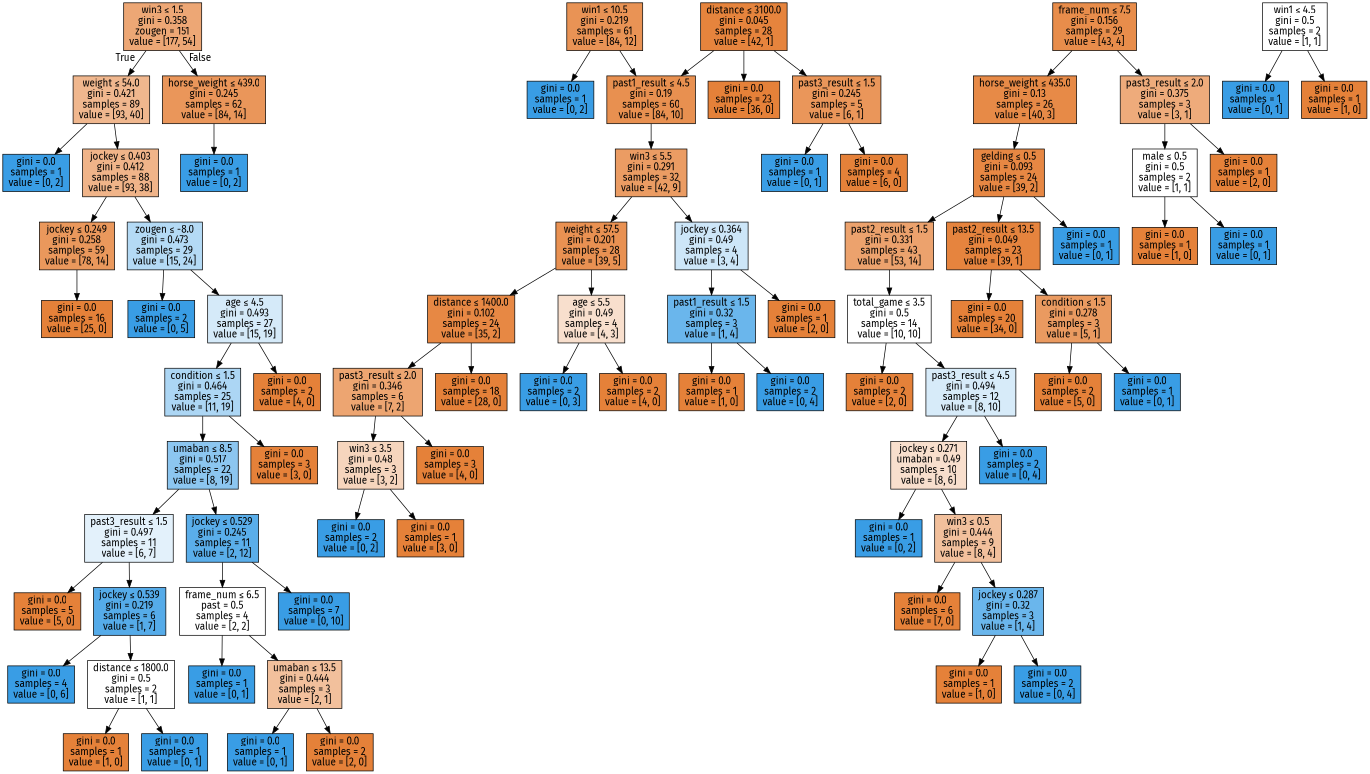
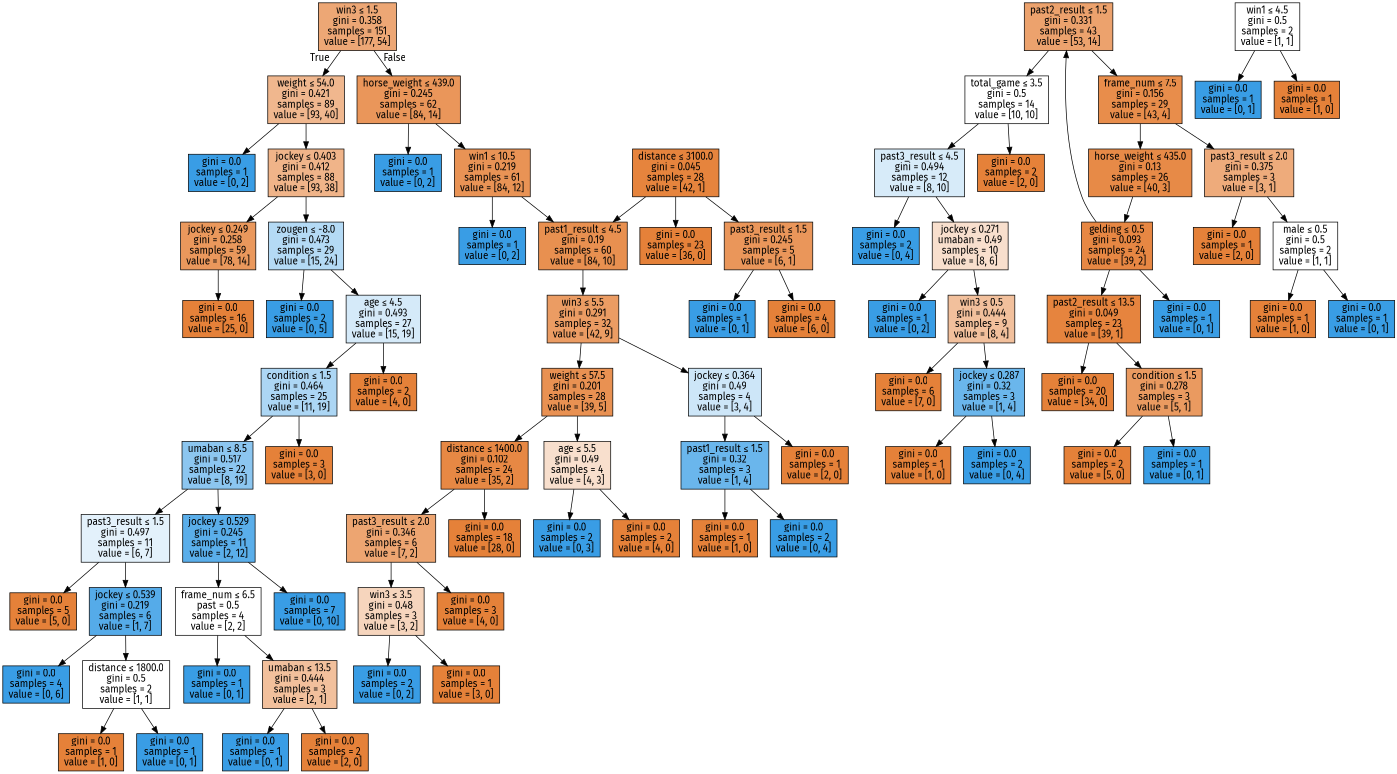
  digraph {
    fontname="Fira Sans"
    node [color=black fillcolor="#e58139ff" fontname="Fira Sans" shape=box style=filled]
    edge [fontname="Fira Sans"]
-   n1 [fillcolor="#e58139b1" label=<win3 &le; 1.5<br/>gini = 0.358<br/>zougen = 151<br/>value = [177, 54]>]
+   n1 [fillcolor="#e58139b1" label=<win3 &le; 1.5<br/>gini = 0.358<br/>samples = 151<br/>value = [177, 54]>]
    n2 [fillcolor="#e5813991" label=<weight &le; 54.0<br/>gini = 0.421<br/>samples = 89<br/>value = [93, 40]>]
    n3 [fillcolor="#e58139d4" label=<horse_weight &le; 439.0<br/>gini = 0.245<br/>samples = 62<br/>value = [84, 14]>]
    n4 [fillcolor="#399de5ff" label=<gini = 0.0<br/>samples = 1<br/>value = [0, 2]>]
    n5 [fillcolor="#e5813997" label=<jockey &le; 0.403<br/>gini = 0.412<br/>samples = 88<br/>value = [93, 38]>]
    n6 [fillcolor="#399de5ff" label=<gini = 0.0<br/>samples = 1<br/>value = [0, 2]>]
    n7 [fillcolor="#e58139db" label=<win1 &le; 10.5<br/>gini = 0.219<br/>samples = 61<br/>value = [84, 12]>]
    n8 [fillcolor="#e58139d1" label=<jockey &le; 0.249<br/>gini = 0.258<br/>samples = 59<br/>value = [78, 14]>]
    n9 [fillcolor="#399de560" label=<zougen &le; -8.0<br/>gini = 0.473<br/>samples = 29<br/>value = [15, 24]>]
    n10 [label=<gini = 0.0<br/>samples = 16<br/>value = [25, 0]>]
    n11 [fillcolor="#399de5ff" label=<gini = 0.0<br/>samples = 2<br/>value = [0, 5]>]
    n12 [fillcolor="#399de536" label=<age &le; 4.5<br/>gini = 0.493<br/>samples = 27<br/>value = [15, 19]>]
    n13 [fillcolor="#e58139bc" label=<past2_result &le; 1.5<br/>gini = 0.331<br/>samples = 43<br/>value = [53, 14]>]
    n14 [fillcolor="#e5813900" label=<total_game &le; 3.5<br/>gini = 0.5<br/>samples = 14<br/>value = [10, 10]>]
    n15 [fillcolor="#e58139e7" label=<frame_num &le; 7.5<br/>gini = 0.156<br/>samples = 29<br/>value = [43, 4]>]
    n16 [label=<gini = 0.0<br/>samples = 2<br/>value = [2, 0]>]
    n17 [fillcolor="#399de533" label=<past3_result &le; 4.5<br/>gini = 0.494<br/>samples = 12<br/>value = [8, 10]>]
    n18 [fillcolor="#e58139ec" label=<horse_weight &le; 435.0<br/>gini = 0.13<br/>samples = 26<br/>value = [40, 3]>]
    n19 [fillcolor="#e58139aa" label=<past3_result &le; 2.0<br/>gini = 0.375<br/>samples = 3<br/>value = [3, 1]>]
    n20 [fillcolor="#e5813940" label=<jockey &le; 0.271<br/>umaban = 0.49<br/>samples = 10<br/>value = [8, 6]>]
    n21 [fillcolor="#399de5ff" label=<gini = 0.0<br/>samples = 2<br/>value = [0, 4]>]
    n22 [fillcolor="#399de5ff" label=<gini = 0.0<br/>samples = 1<br/>value = [0, 2]>]
    n23 [fillcolor="#e581397f" label=<win3 &le; 0.5<br/>gini = 0.444<br/>samples = 9<br/>value = [8, 4]>]
    n24 [label=<gini = 0.0<br/>samples = 6<br/>value = [7, 0]>]
    n25 [fillcolor="#399de5bf" label=<jockey &le; 0.287<br/>gini = 0.32<br/>samples = 3<br/>value = [1, 4]>]
    n26 [label=<gini = 0.0<br/>samples = 1<br/>value = [1, 0]>]
    n27 [fillcolor="#399de5ff" label=<gini = 0.0<br/>samples = 2<br/>value = [0, 4]>]
    n28 [fillcolor="#e58139f2" label=<gelding &le; 0.5<br/>gini = 0.093<br/>samples = 24<br/>value = [39, 2]>]
    n29 [fillcolor="#e5813900" label=<male &le; 0.5<br/>gini = 0.5<br/>samples = 2<br/>value = [1, 1]>]
    n30 [label=<gini = 0.0<br/>samples = 1<br/>value = [2, 0]>]
    n31 [fillcolor="#e5813900" label=<win1 &le; 4.5<br/>gini = 0.5<br/>samples = 2<br/>value = [1, 1]>]
    n32 [fillcolor="#399de5ff" label=<gini = 0.0<br/>samples = 1<br/>value = [0, 1]>]
    n33 [label=<gini = 0.0<br/>samples = 1<br/>value = [1, 0]>]
    n34 [fillcolor="#e58139f8" label=<past2_result &le; 13.5<br/>gini = 0.049<br/>samples = 23<br/>value = [39, 1]>]
    n35 [fillcolor="#399de5ff" label=<gini = 0.0<br/>samples = 1<br/>value = [0, 1]>]
    n36 [label=<gini = 0.0<br/>samples = 20<br/>value = [34, 0]>]
    n37 [fillcolor="#e58139cc" label=<condition &le; 1.5<br/>gini = 0.278<br/>samples = 3<br/>value = [5, 1]>]
    n38 [label=<gini = 0.0<br/>samples = 2<br/>value = [5, 0]>]
    n39 [fillcolor="#399de5ff" label=<gini = 0.0<br/>samples = 1<br/>value = [0, 1]>]
    n40 [label=<gini = 0.0<br/>samples = 1<br/>value = [1, 0]>]
    n41 [fillcolor="#399de5ff" label=<gini = 0.0<br/>samples = 1<br/>value = [0, 1]>]
    n42 [fillcolor="#399de56b" label=<condition &le; 1.5<br/>gini = 0.464<br/>samples = 25<br/>value = [11, 19]>]
    n43 [label=<gini = 0.0<br/>samples = 2<br/>value = [4, 0]>]
    n44 [fillcolor="#399de594" label=<umaban &le; 8.5<br/>gini = 0.517<br/>samples = 22<br/>value = [8, 19]>]
    n45 [label=<gini = 0.0<br/>samples = 3<br/>value = [3, 0]>]
    n46 [fillcolor="#399de524" label=<past3_result &le; 1.5<br/>gini = 0.497<br/>samples = 11<br/>value = [6, 7]>]
    n47 [fillcolor="#399de5d4" label=<jockey &le; 0.529<br/>gini = 0.245<br/>samples = 11<br/>value = [2, 12]>]
    n48 [label=<gini = 0.0<br/>samples = 5<br/>value = [5, 0]>]
    n49 [fillcolor="#399de5db" label=<jockey &le; 0.539<br/>gini = 0.219<br/>samples = 6<br/>value = [1, 7]>]
    n50 [fillcolor="#e5813900" label=<frame_num &le; 6.5<br/>past = 0.5<br/>samples = 4<br/>value = [2, 2]>]
    n51 [fillcolor="#399de5ff" label=<gini = 0.0<br/>samples = 7<br/>value = [0, 10]>]
    n52 [fillcolor="#399de5ff" label=<gini = 0.0<br/>samples = 4<br/>value = [0, 6]>]
    n53 [fillcolor="#e5813900" label=<distance &le; 1800.0<br/>gini = 0.5<br/>samples = 2<br/>value = [1, 1]>]
    n54 [label=<gini = 0.0<br/>samples = 1<br/>value = [1, 0]>]
    n55 [fillcolor="#399de5ff" label=<gini = 0.0<br/>samples = 1<br/>value = [0, 1]>]
    n56 [fillcolor="#399de5ff" label=<gini = 0.0<br/>samples = 1<br/>value = [0, 1]>]
    n57 [fillcolor="#e581397f" label=<umaban &le; 13.5<br/>gini = 0.444<br/>samples = 3<br/>value = [2, 1]>]
    n58 [fillcolor="#399de5ff" label=<gini = 0.0<br/>samples = 1<br/>value = [0, 1]>]
    n59 [label=<gini = 0.0<br/>samples = 2<br/>value = [2, 0]>]
    n60 [fillcolor="#e58139e1" label=<past1_result &le; 4.5<br/>gini = 0.19<br/>samples = 60<br/>value = [84, 10]>]
    n61 [fillcolor="#399de5ff" label=<gini = 0.0<br/>samples = 1<br/>value = [0, 2]>]
    n62 [fillcolor="#e58139c8" label=<win3 &le; 5.5<br/>gini = 0.291<br/>samples = 32<br/>value = [42, 9]>]
    n63 [fillcolor="#e58139de" label=<weight &le; 57.5<br/>gini = 0.201<br/>samples = 28<br/>value = [39, 5]>]
    n64 [fillcolor="#399de540" label=<jockey &le; 0.364<br/>gini = 0.49<br/>samples = 4<br/>value = [3, 4]>]
    n65 [fillcolor="#e58139f9" label=<distance &le; 3100.0<br/>gini = 0.045<br/>samples = 28<br/>value = [42, 1]>]
    n66 [label=<gini = 0.0<br/>samples = 23<br/>value = [36, 0]>]
    n67 [fillcolor="#e58139d4" label=<past3_result &le; 1.5<br/>gini = 0.245<br/>samples = 5<br/>value = [6, 1]>]
    n68 [fillcolor="#e58139f0" label=<distance &le; 1400.0<br/>gini = 0.102<br/>samples = 24<br/>value = [35, 2]>]
    n69 [fillcolor="#e5813940" label=<age &le; 5.5<br/>gini = 0.49<br/>samples = 4<br/>value = [4, 3]>]
    n70 [fillcolor="#399de5bf" label=<past1_result &le; 1.5<br/>gini = 0.32<br/>samples = 3<br/>value = [1, 4]>]
    n71 [label=<gini = 0.0<br/>samples = 1<br/>value = [2, 0]>]
    n72 [fillcolor="#e58139b6" label=<past3_result &le; 2.0<br/>gini = 0.346<br/>samples = 6<br/>value = [7, 2]>]
    n73 [label=<gini = 0.0<br/>samples = 18<br/>value = [28, 0]>]
    n74 [fillcolor="#399de5ff" label=<gini = 0.0<br/>samples = 2<br/>value = [0, 3]>]
    n75 [label=<gini = 0.0<br/>samples = 2<br/>value = [4, 0]>]
    n76 [fillcolor="#e5813955" label=<win3 &le; 3.5<br/>gini = 0.48<br/>samples = 3<br/>value = [3, 2]>]
    n77 [label=<gini = 0.0<br/>samples = 3<br/>value = [4, 0]>]
    n78 [fillcolor="#399de5ff" label=<gini = 0.0<br/>samples = 2<br/>value = [0, 2]>]
    n79 [label=<gini = 0.0<br/>samples = 1<br/>value = [3, 0]>]
    n80 [label=<gini = 0.0<br/>samples = 1<br/>value = [1, 0]>]
    n81 [fillcolor="#399de5ff" label=<gini = 0.0<br/>samples = 2<br/>value = [0, 4]>]
    n82 [fillcolor="#399de5ff" label=<gini = 0.0<br/>samples = 1<br/>value = [0, 1]>]
    n83 [label=<gini = 0.0<br/>samples = 4<br/>value = [6, 0]>]
    n1 -> n2 [headlabel=True labelangle=45 labeldistance=2.5]
    n1 -> n3 [headlabel=False labelangle=-45 labeldistance=2.5]
    n2 -> n4
    n2 -> n5
    n3 -> n6
+   n3 -> n7
    n5 -> n8
    n5 -> n9
    n7 -> n60
    n7 -> n61
    n8 -> n10
    n9 -> n11
    n9 -> n12
    n12 -> n42
    n12 -> n43
    n13 -> n14
+   n13 -> n15
    n14 -> n16
    n14 -> n17
    n15 -> n18
    n15 -> n19
    n17 -> n20
    n17 -> n21
    n18 -> n28
    n19 -> n29
    n19 -> n30
    n20 -> n22
    n20 -> n23
    n23 -> n24
    n23 -> n25
    n25 -> n26
    n25 -> n27
    n28 -> n13
    n28 -> n34
    n28 -> n35
    n29 -> n40
    n29 -> n41
    n31 -> n32
    n31 -> n33
    n34 -> n36
    n34 -> n37
    n37 -> n38
    n37 -> n39
    n42 -> n44
    n42 -> n45
    n44 -> n46
    n44 -> n47
    n46 -> n48
    n46 -> n49
    n47 -> n50
    n47 -> n51
    n49 -> n52
    n49 -> n53
    n50 -> n56
    n50 -> n57
    n53 -> n54
    n53 -> n55
    n57 -> n58
    n57 -> n59
    n60 -> n62
    n62 -> n63
    n62 -> n64
    n63 -> n68
    n63 -> n69
    n64 -> n70
    n64 -> n71
    n65 -> n60
    n65 -> n66
    n65 -> n67
    n67 -> n82
    n67 -> n83
    n68 -> n72
    n68 -> n73
    n69 -> n74
    n69 -> n75
    n70 -> n80
    n70 -> n81
    n72 -> n76
    n72 -> n77
    n76 -> n78
    n76 -> n79
  }
